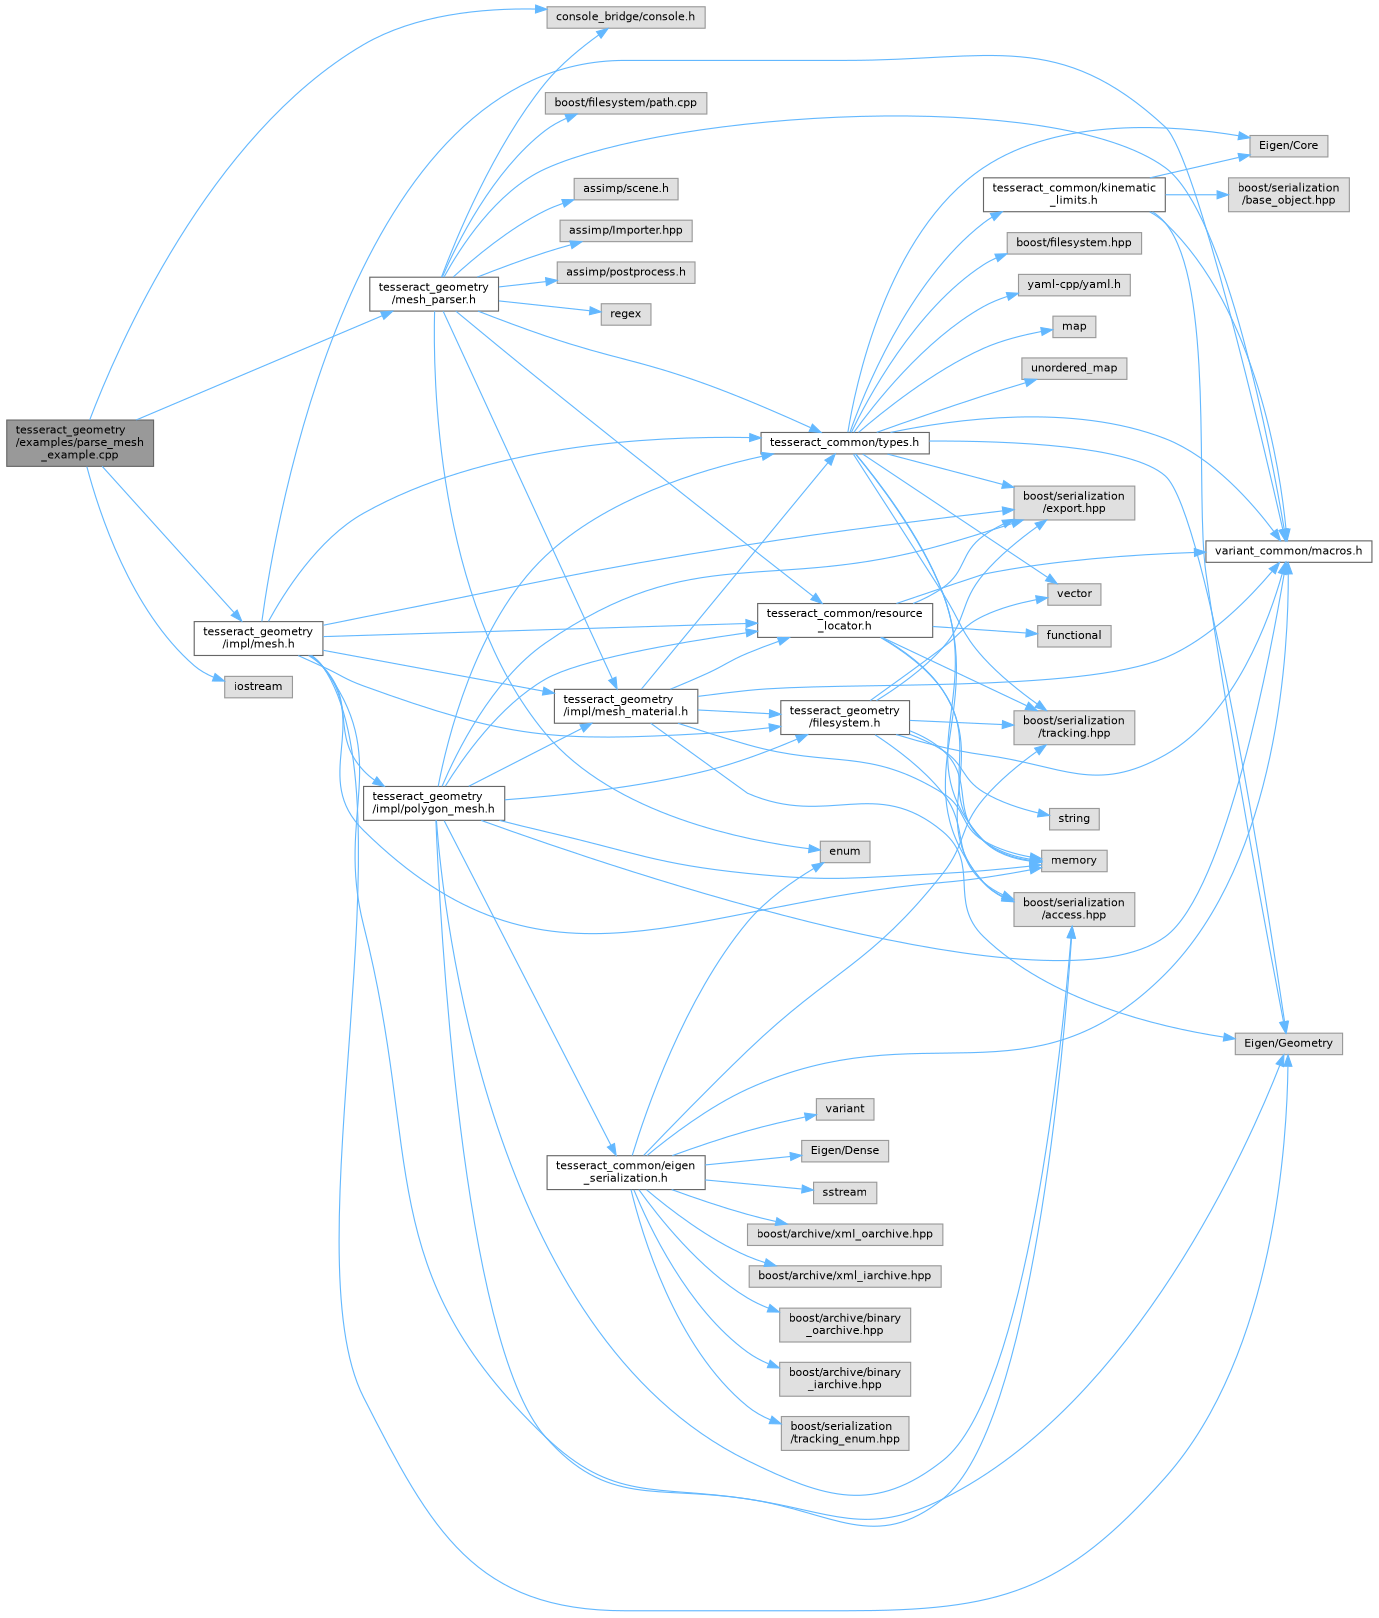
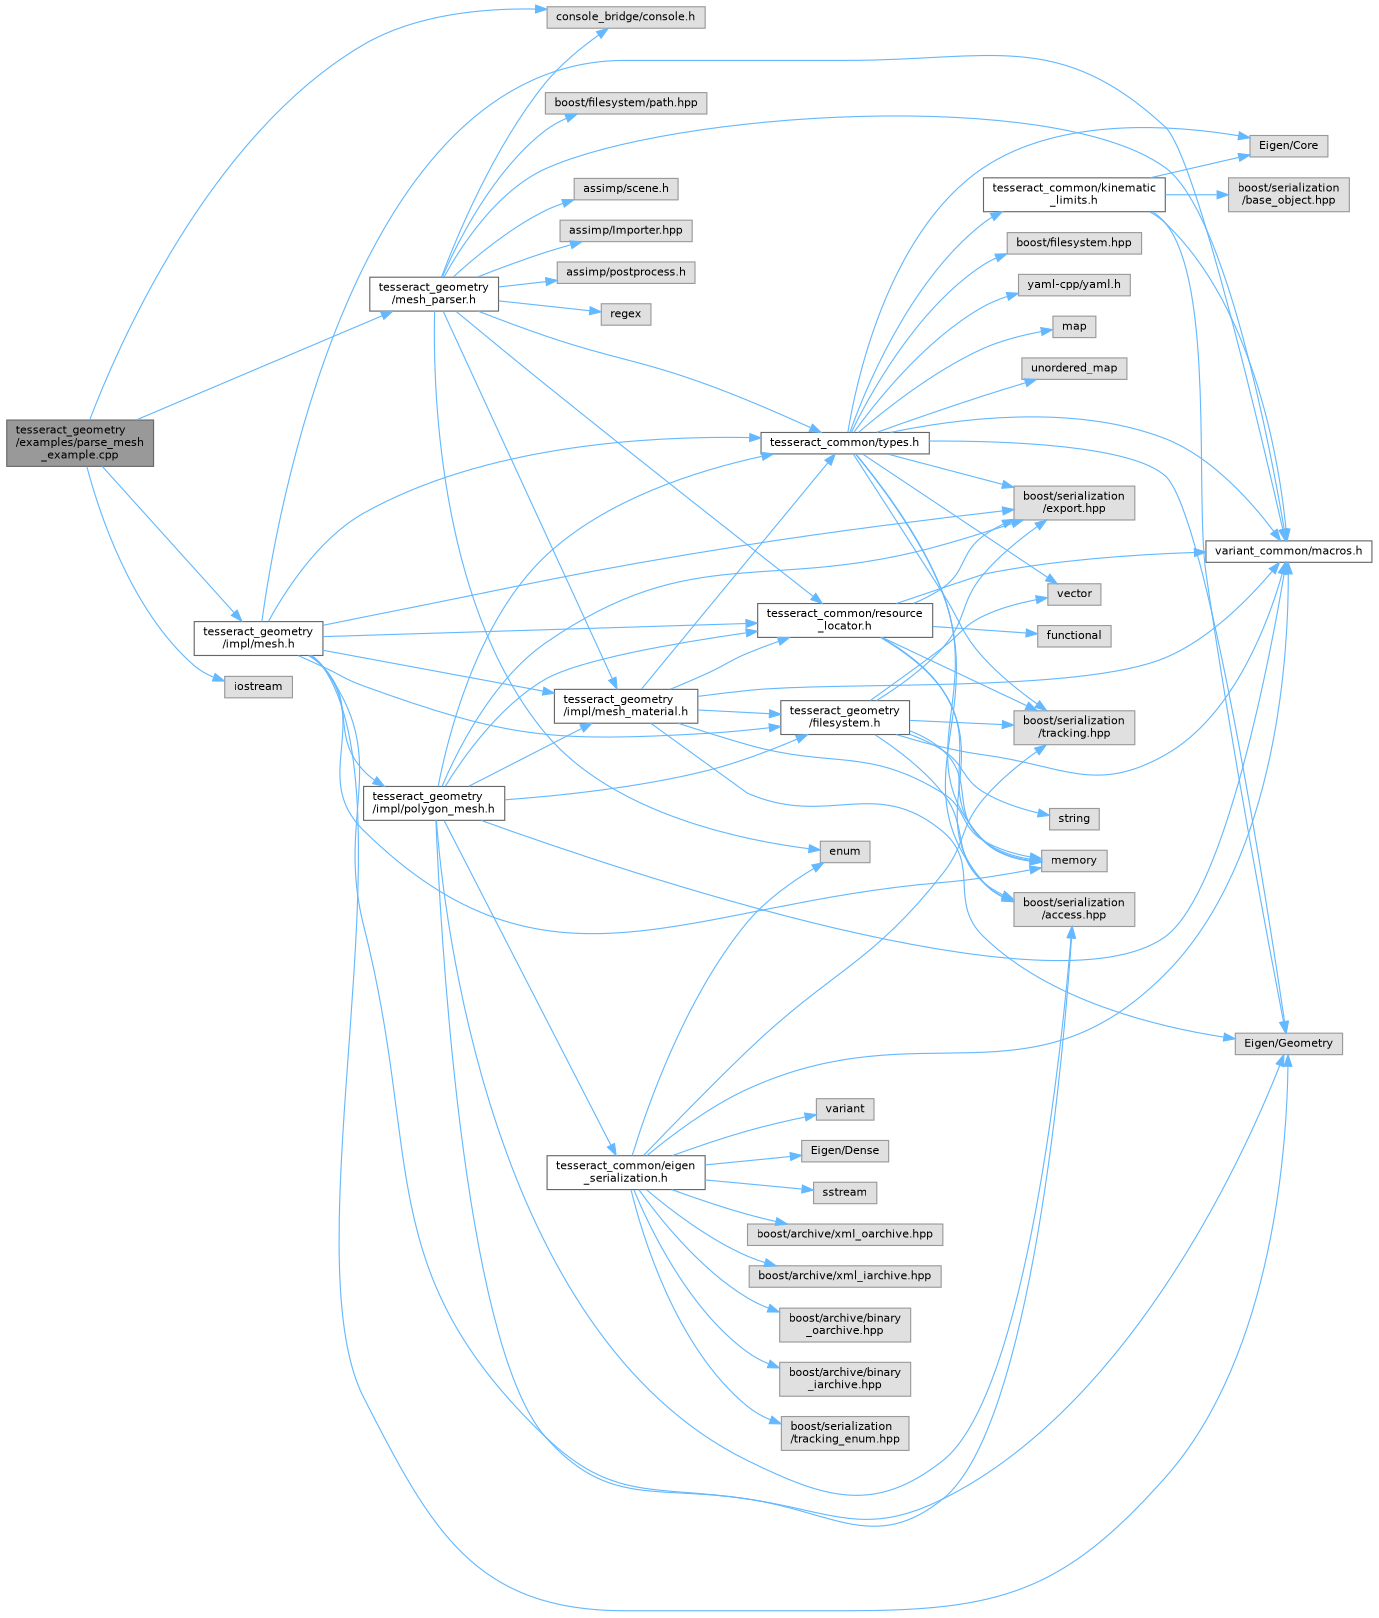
  digraph {
    rankdir=LR
    node [color=grey60 fillcolor="#E0E0E0" fontname=Helvetica fontsize=10 shape=box style=filled]
    edge [color=steelblue1 fontname=Helvetica fontsize=10 labelfontname=Helvetica labelfontsize=10 style=solid]
    n1 [color=gray40 fillcolor=grey60 fontcolor=black height=0.2 label="tesseract_geometry\l/examples/parse_mesh\l_example.cpp" width=0.4]
    n2 [height=0.2 label="console_bridge/console.h" width=0.4]
    n3 [color=grey40 fillcolor=white height=0.2 label="tesseract_geometry\l/impl/mesh.h" width=0.4]
    n4 [color=grey40 fillcolor=white height=0.2 label="tesseract_geometry\l/mesh_parser.h" width=0.4]
    n5 [height=0.2 label=iostream width=0.4]
    n6 [color=grey40 fillcolor=white height=0.2 label="variant_common/macros.h" width=0.4]
    n7 [color=grey40 fillcolor=white height=0.2 label="tesseract_common/resource\l_locator.h" width=0.4]
    n8 [height=0.2 label="boost/serialization\l/access.hpp" width=0.4]
    n9 [height=0.2 label=memory width=0.4]
    n10 [height=0.2 label="boost/serialization\l/export.hpp" width=0.4]
    n11 [height=0.2 label="Eigen/Geometry" width=0.4]
    n12 [color=grey40 fillcolor=white height=0.2 label="tesseract_common/types.h" width=0.4]
    n13 [color=grey40 fillcolor=white height=0.2 label="tesseract_geometry\l/filesystem.h" width=0.4]
    n14 [color=grey40 fillcolor=white height=0.2 label="tesseract_geometry\l/impl/mesh_material.h" width=0.4]
    n15 [color=grey40 fillcolor=white height=0.2 label="tesseract_geometry\l/impl/polygon_mesh.h" width=0.4]
    n16 [height=0.2 label=enum width=0.4]
    n17 [height=0.2 label="assimp/scene.h" width=0.4]
    n18 [height=0.2 label="assimp/Importer.hpp" width=0.4]
    n19 [height=0.2 label="assimp/postprocess.h" width=0.4]
    n20 [height=0.2 label=regex width=0.4]
-   n21 [height=0.2 label="boost/filesystem/path.cpp" width=0.4]
+   n21 [height=0.2 label="boost/filesystem/path.hpp" width=0.4]
    n22 [height=0.2 label=functional width=0.4]
    n23 [height=0.2 label="boost/serialization\l/tracking.hpp" width=0.4]
    n24 [height=0.2 label="Eigen/Core" width=0.4]
    n25 [height=0.2 label=vector width=0.4]
    n26 [height=0.2 label=map width=0.4]
    n27 [height=0.2 label=unordered_map width=0.4]
    n28 [height=0.2 label="boost/filesystem.hpp" width=0.4]
    n29 [height=0.2 label="yaml-cpp/yaml.h" width=0.4]
    n30 [color=grey40 fillcolor=white height=0.2 label="tesseract_common/kinematic\l_limits.h" width=0.4]
    n31 [height=0.2 label=string width=0.4]
    n32 [color=grey40 fillcolor=white height=0.2 label="tesseract_common/eigen\l_serialization.h" width=0.4]
    n33 [height=0.2 label="boost/serialization\l/base_object.hpp" width=0.4]
    n34 [height=0.2 label=variant width=0.4]
    n35 [height=0.2 label="Eigen/Dense" width=0.4]
    n36 [height=0.2 label=sstream width=0.4]
    n37 [height=0.2 label="boost/archive/xml_oarchive.hpp" width=0.4]
    n38 [height=0.2 label="boost/archive/xml_iarchive.hpp" width=0.4]
    n39 [height=0.2 label="boost/archive/binary\l_oarchive.hpp" width=0.4]
    n40 [height=0.2 label="boost/archive/binary\l_iarchive.hpp" width=0.4]
    n41 [height=0.2 label="boost/serialization\l/tracking_enum.hpp" width=0.4]
    n1 -> n2
    n1 -> n3
    n1 -> n4
    n1 -> n5
    n3 -> n6
    n3 -> n7
    n3 -> n8
    n3 -> n9
    n3 -> n10
    n3 -> n11
    n3 -> n12
    n3 -> n13
    n3 -> n14
    n3 -> n15
    n4 -> n2
    n4 -> n6
    n4 -> n7
    n4 -> n12
    n4 -> n14
    n4 -> n16
    n4 -> n17
    n4 -> n18
    n4 -> n19
    n4 -> n20
    n4 -> n21
    n7 -> n6
    n7 -> n8
    n7 -> n9
    n7 -> n10
    n7 -> n22
    n7 -> n23
    n12 -> n6
    n12 -> n8
    n12 -> n9
    n12 -> n10
    n12 -> n11
    n12 -> n23
    n12 -> n24
    n12 -> n25
    n12 -> n26
    n12 -> n27
    n12 -> n28
    n12 -> n29
    n12 -> n30
    n13 -> n6
    n13 -> n8
    n13 -> n9
    n13 -> n10
    n13 -> n23
    n13 -> n25
    n13 -> n31
    n14 -> n6
    n14 -> n7
    n14 -> n9
    n14 -> n11
    n14 -> n12
    n14 -> n13
    n15 -> n6
    n15 -> n7
    n15 -> n8
-   n15 -> n9
    n15 -> n10
    n15 -> n11
    n15 -> n12
    n15 -> n13
    n15 -> n14
    n15 -> n32
    n30 -> n6
    n30 -> n11
    n30 -> n24
    n30 -> n33
    n32 -> n6
    n32 -> n16
    n32 -> n23
    n32 -> n34
    n32 -> n35
    n32 -> n36
    n32 -> n37
    n32 -> n38
    n32 -> n39
    n32 -> n40
    n32 -> n41
  }
